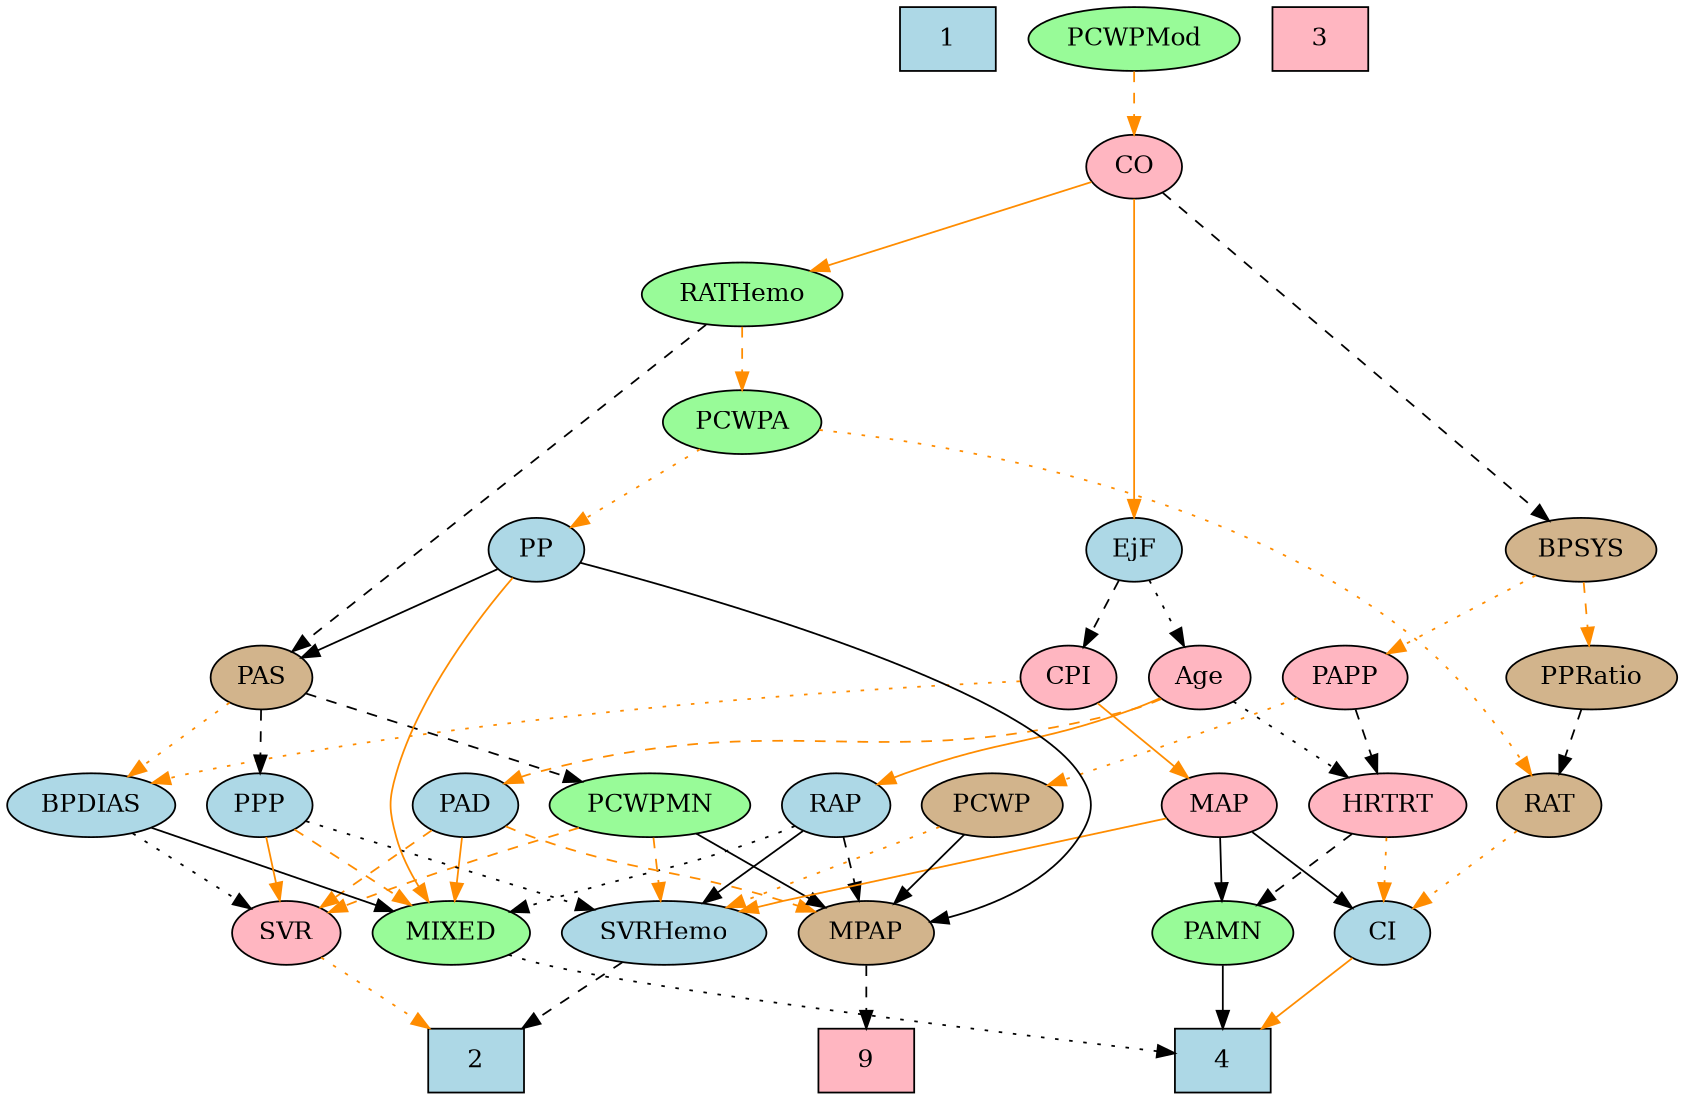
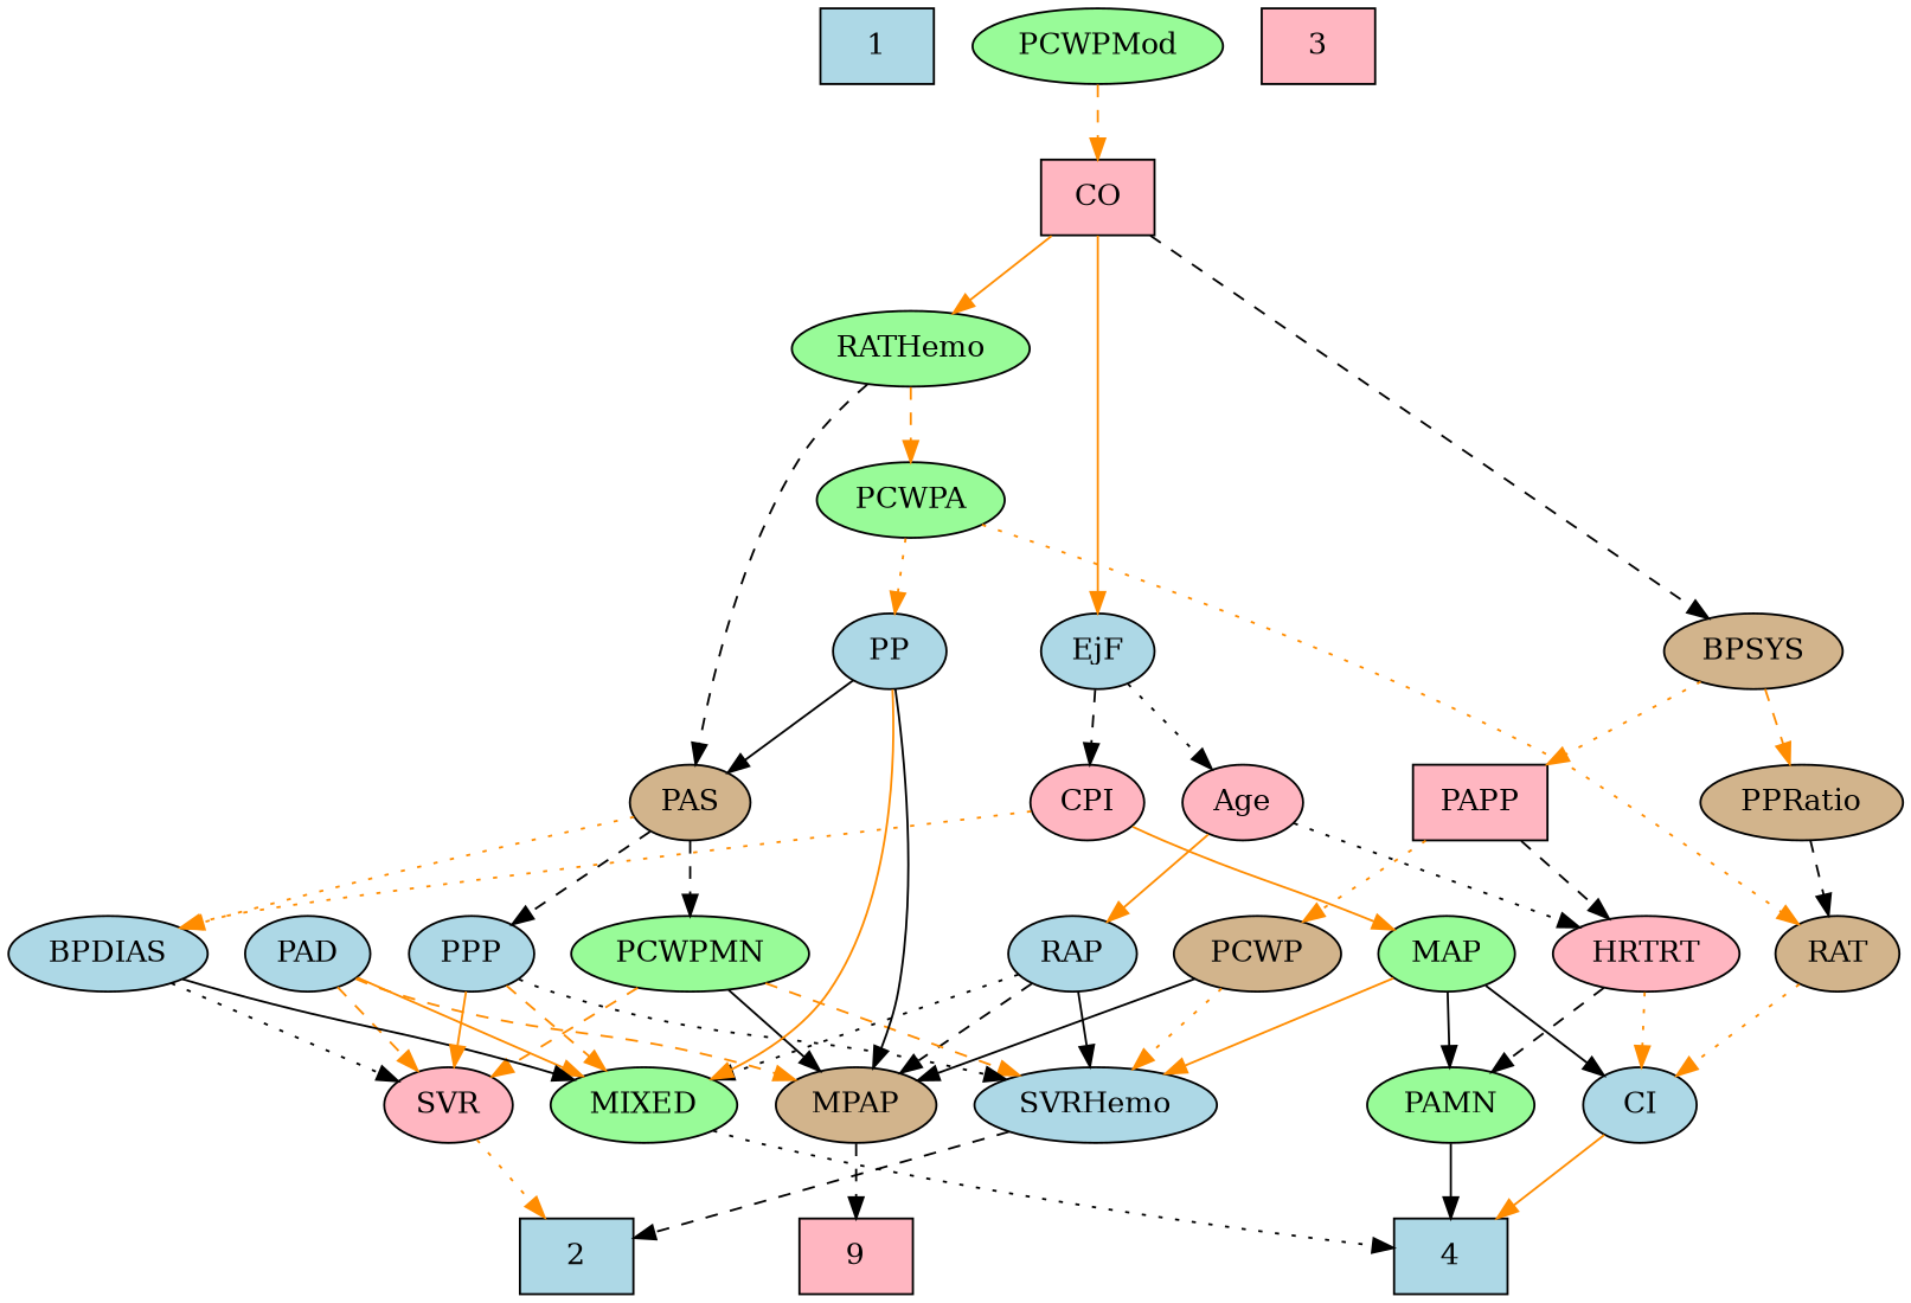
  strict digraph {
    fontname="DejaVu Serif"
    node [fillcolor=lightblue fontname="DejaVu Serif" style=filled]
    edge [color=darkorange fontname="DejaVu Serif" style=dashed]
    1 [height=0.5 shape=box width=0.75]
    2 [height=0.5 shape=box width=0.75]
    3 [fillcolor=lightpink height=0.5 shape=box width=0.75]
    4 [height=0.5 shape=box width=0.75]
    n5 [fillcolor=lightpink height=0.5 label=9 shape=box width=0.75]
    Age [fillcolor=lightpink height=0.5 width=0.75]
    RAP [height=0.5 width=0.77632]
    PAD [height=0.5 width=0.79437]
    HRTRT [fillcolor=lightpink height=0.5 width=1.1013]
    MIXED [fillcolor=palegreen height=0.5 width=1.1193]
    MPAP [fillcolor=tan height=0.5 width=0.97491]
    SVRHemo [height=0.5 width=1.3902]
    SVR [fillcolor=lightpink height=0.5 width=0.77632]
    PAMN [fillcolor=palegreen height=0.5 width=1.011]
    CI [height=0.5 width=0.75]
    EjF [height=0.5 width=0.75]
    CPI [fillcolor=lightpink height=0.5 width=0.75]
    PAS [fillcolor=tan height=0.5 width=0.75]
    PCWPMN [fillcolor=palegreen height=0.5 width=1.3902]
    BPDIAS [height=0.5 width=1.1735]
    PPP [height=0.5 width=0.75]
-   MAP [fillcolor=lightpink height=0.5 width=0.84854]
+   MAP [fillcolor=palegreen height=0.5 width=0.84854]
    BPSYS [fillcolor=tan height=0.5 width=1.0471]
    PPRatio [fillcolor=tan height=0.5 width=1.1013]
-   PAPP [fillcolor=lightpink height=0.5 width=0.88464]
+   PAPP [fillcolor=lightpink height=0.5 width=0.88464 shape=box]
    RAT [fillcolor=tan height=0.5 width=0.75827]
    PCWP [fillcolor=tan height=0.5 width=0.97491]
-   CO [fillcolor=lightpink height=0.5 width=0.75]
+   CO [fillcolor=lightpink height=0.5 width=0.75 shape=box]
    RATHemo [fillcolor=palegreen height=0.5 width=1.3721]
    PCWPA [fillcolor=palegreen height=0.5 width=1.1555]
    PP [height=0.5 width=0.75]
    PCWPMod [fillcolor=palegreen height=0.5 width=1.4443]
    Age -> RAP [style=solid]
-   Age -> PAD
    Age -> HRTRT [color=black style=dotted]
    RAP -> MIXED [color=black style=dotted]
    RAP -> MPAP [color=black]
    RAP -> SVRHemo [color=black style=solid]
    PAD -> MIXED [style=solid]
    PAD -> MPAP
    PAD -> SVR
    HRTRT -> PAMN [color=black]
    HRTRT -> CI [style=dotted]
    MIXED -> 4 [color=black style=dotted]
    MPAP -> n5 [color=black]
    SVRHemo -> 2 [color=black]
    SVR -> 2 [style=dotted]
    PAMN -> 4 [color=black style=solid]
    CI -> 4 [style=solid]
    EjF -> Age [color=black style=dotted]
    EjF -> CPI [color=black]
    CPI -> BPDIAS [style=dotted]
    CPI -> MAP [style=solid]
    PAS -> PCWPMN [color=black]
    PAS -> BPDIAS [style=dotted]
    PAS -> PPP [color=black]
    PCWPMN -> MPAP [color=black style=solid]
    PCWPMN -> SVRHemo
    PCWPMN -> SVR
    BPDIAS -> MIXED [color=black style=solid]
    BPDIAS -> SVR [color=black style=dotted]
    PPP -> MIXED
    PPP -> SVRHemo [color=black style=dotted]
    PPP -> SVR [style=solid]
    MAP -> SVRHemo [style=solid]
    MAP -> PAMN [color=black style=solid]
    MAP -> CI [color=black style=solid]
    BPSYS -> PPRatio
    BPSYS -> PAPP [style=dotted]
    PPRatio -> RAT [color=black]
    PAPP -> HRTRT [color=black]
    PAPP -> PCWP [style=dotted]
    RAT -> CI [style=dotted]
    PCWP -> MPAP [color=black style=solid]
    PCWP -> SVRHemo [style=dotted]
    CO -> EjF [style=solid]
    CO -> BPSYS [color=black]
    CO -> RATHemo [style=solid]
    RATHemo -> PAS [color=black]
    RATHemo -> PCWPA
    PCWPA -> RAT [style=dotted]
    PCWPA -> PP [style=dotted]
    PP -> MIXED [style=solid]
    PP -> MPAP [color=black style=solid]
    PP -> PAS [color=black style=solid]
    PCWPMod -> CO
  }
